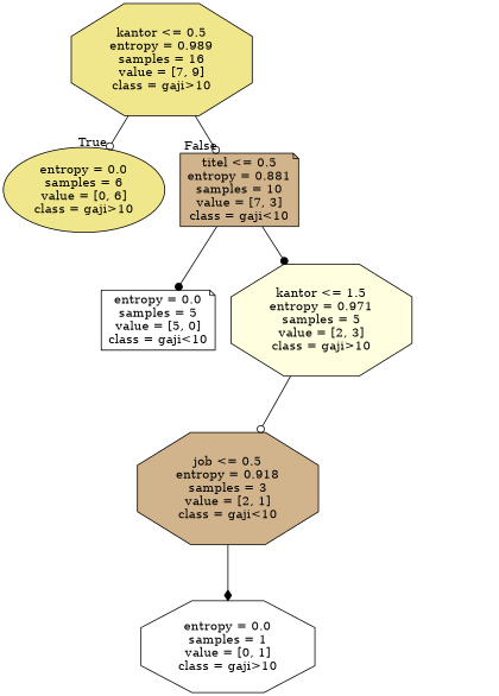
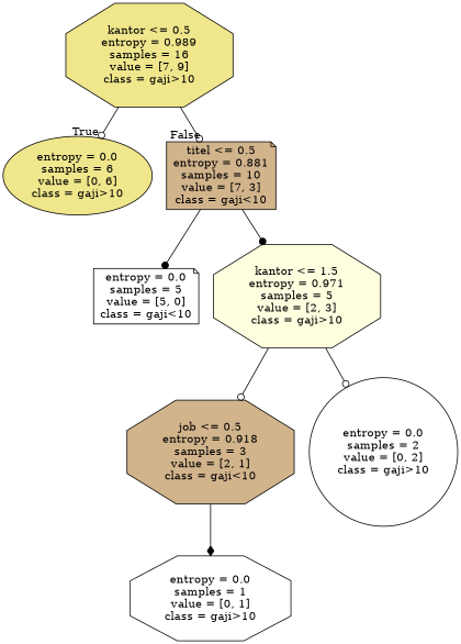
  digraph {
    node [fillcolor=white shape=octagon style=filled]
    edge [arrowhead=odot]
    n1 [fillcolor=khaki label="kantor <= 0.5\nentropy = 0.989\nsamples = 16\nvalue = [7, 9]\nclass = gaji>10"]
    n2 [fillcolor=khaki label="entropy = 0.0\nsamples = 6\nvalue = [0, 6]\nclass = gaji>10" shape=ellipse]
    n3 [fillcolor=tan label="titel <= 0.5\nentropy = 0.881\nsamples = 10\nvalue = [7, 3]\nclass = gaji<10" shape=note]
    n4 [label="entropy = 0.0\nsamples = 5\nvalue = [5, 0]\nclass = gaji<10" shape=note]
    n5 [fillcolor=lightyellow label="kantor <= 1.5\nentropy = 0.971\nsamples = 5\nvalue = [2, 3]\nclass = gaji>10"]
    n6 [fillcolor=tan label="job <= 0.5\nentropy = 0.918\nsamples = 3\nvalue = [2, 1]\nclass = gaji<10"]
+   n7 [label="entropy = 0.0\nsamples = 2\nvalue = [0, 2]\nclass = gaji>10" shape=circle]
    n8 [label="entropy = 0.0\nsamples = 1\nvalue = [0, 1]\nclass = gaji>10"]
    n1 -> n2 [headlabel=True labelangle=45 labeldistance=2.5]
    n1 -> n3 [headlabel=False labelangle=-45 labeldistance=2.5]
    n3 -> n4 [arrowhead=dot]
    n3 -> n5 [arrowhead=dot]
    n5 -> n6
+   n5 -> n7
    n6 -> n8 [arrowhead=diamond]
  }
